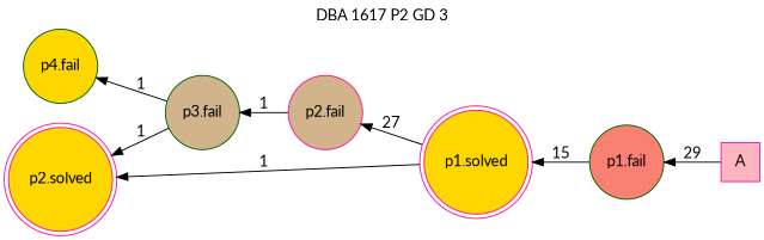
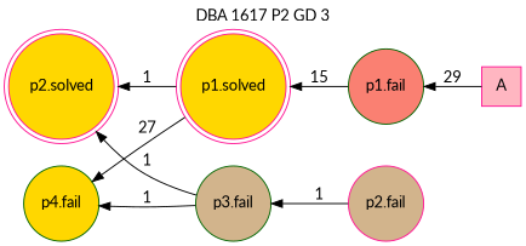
  digraph {
    fontname=Lato
    label=" DBA 1617 P2 GD 3 "
    labelloc=tl
    rankdir=RL
    node [color=deeppink fillcolor=gold fontname=Lato shape=circle style=filled]
    edge [fontname=Lato]
    n1 [fillcolor=lightpink label=A shape=square]
    n2 [color=darkgreen fillcolor=salmon label="p1.fail"]
    n3 [label="p1.solved" shape=doublecircle]
    n4 [fillcolor=tan label="p2.fail"]
    n5 [label="p2.solved" shape=doublecircle]
    n6 [color=darkgreen fillcolor=tan label="p3.fail"]
    n7 [color=darkgreen label="p4.fail"]
    n1 -> n2 [label=29]
    n2 -> n3 [label=15]
-   n3 -> n4 [label=27]
+   n3 -> n7 [label=27]
    n3 -> n5 [label=1]
    n4 -> n6 [label=1]
    n6 -> n5 [label=1]
    n6 -> n7 [label=1]
  }
